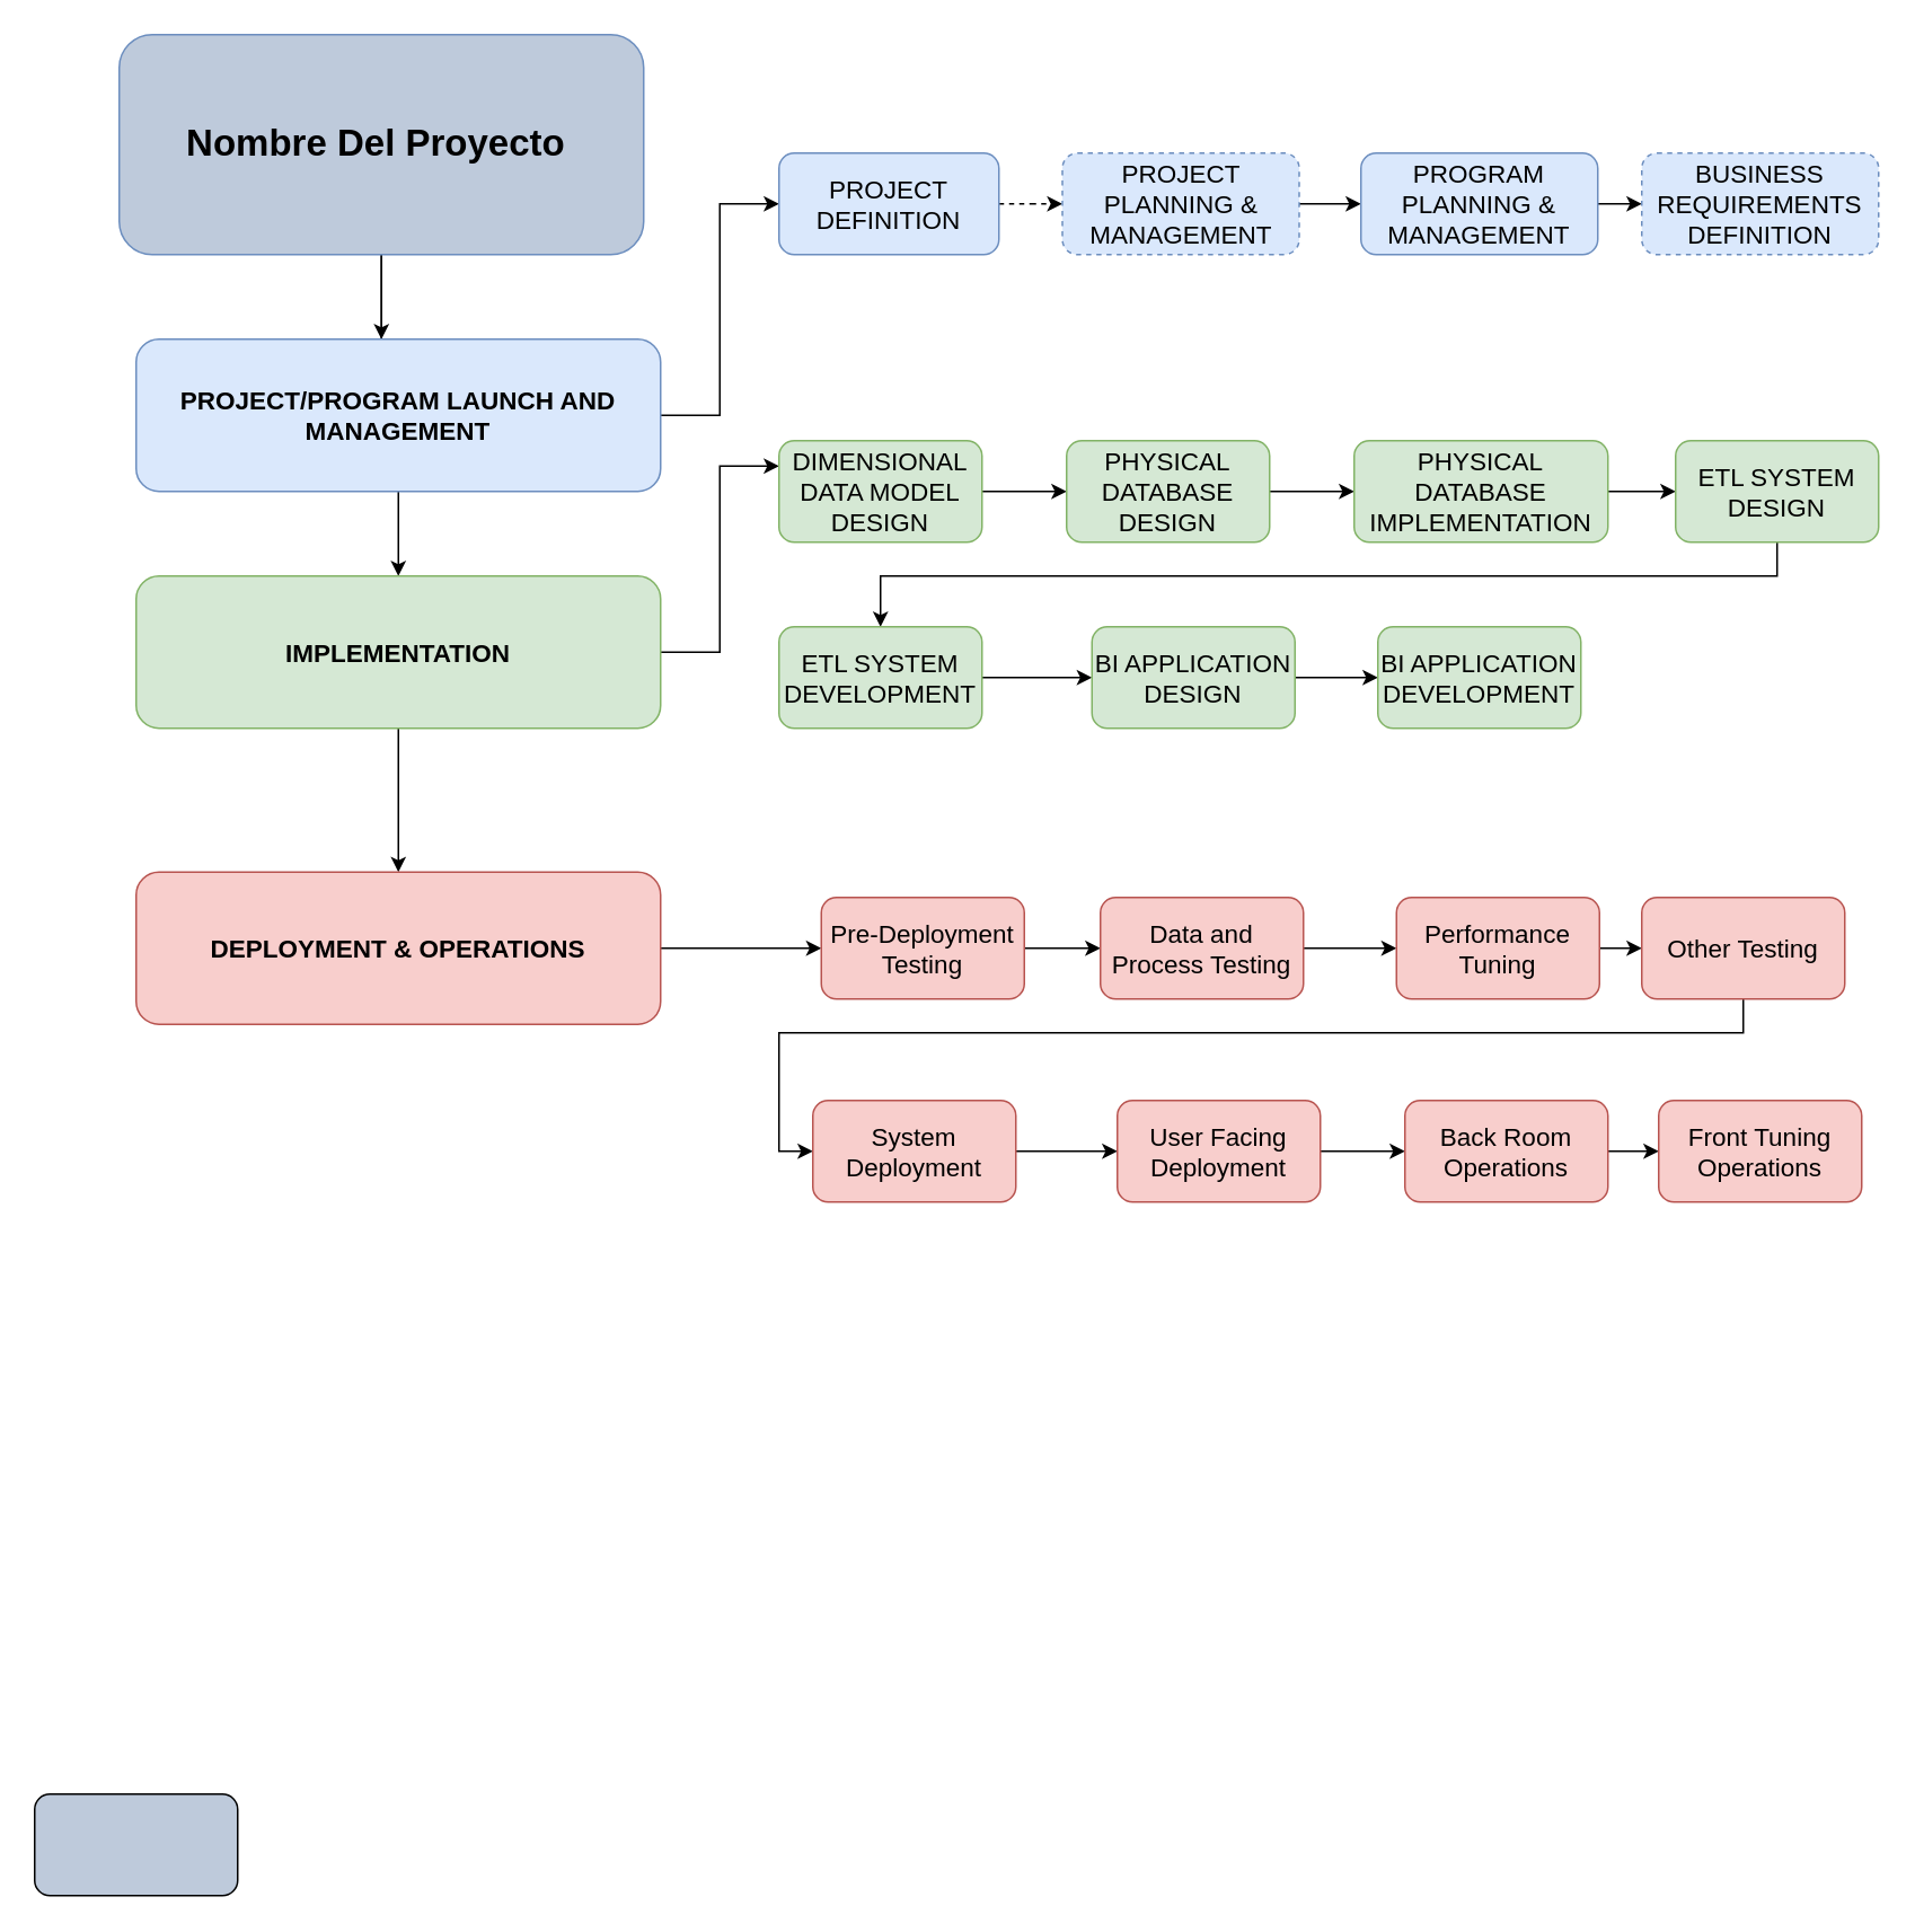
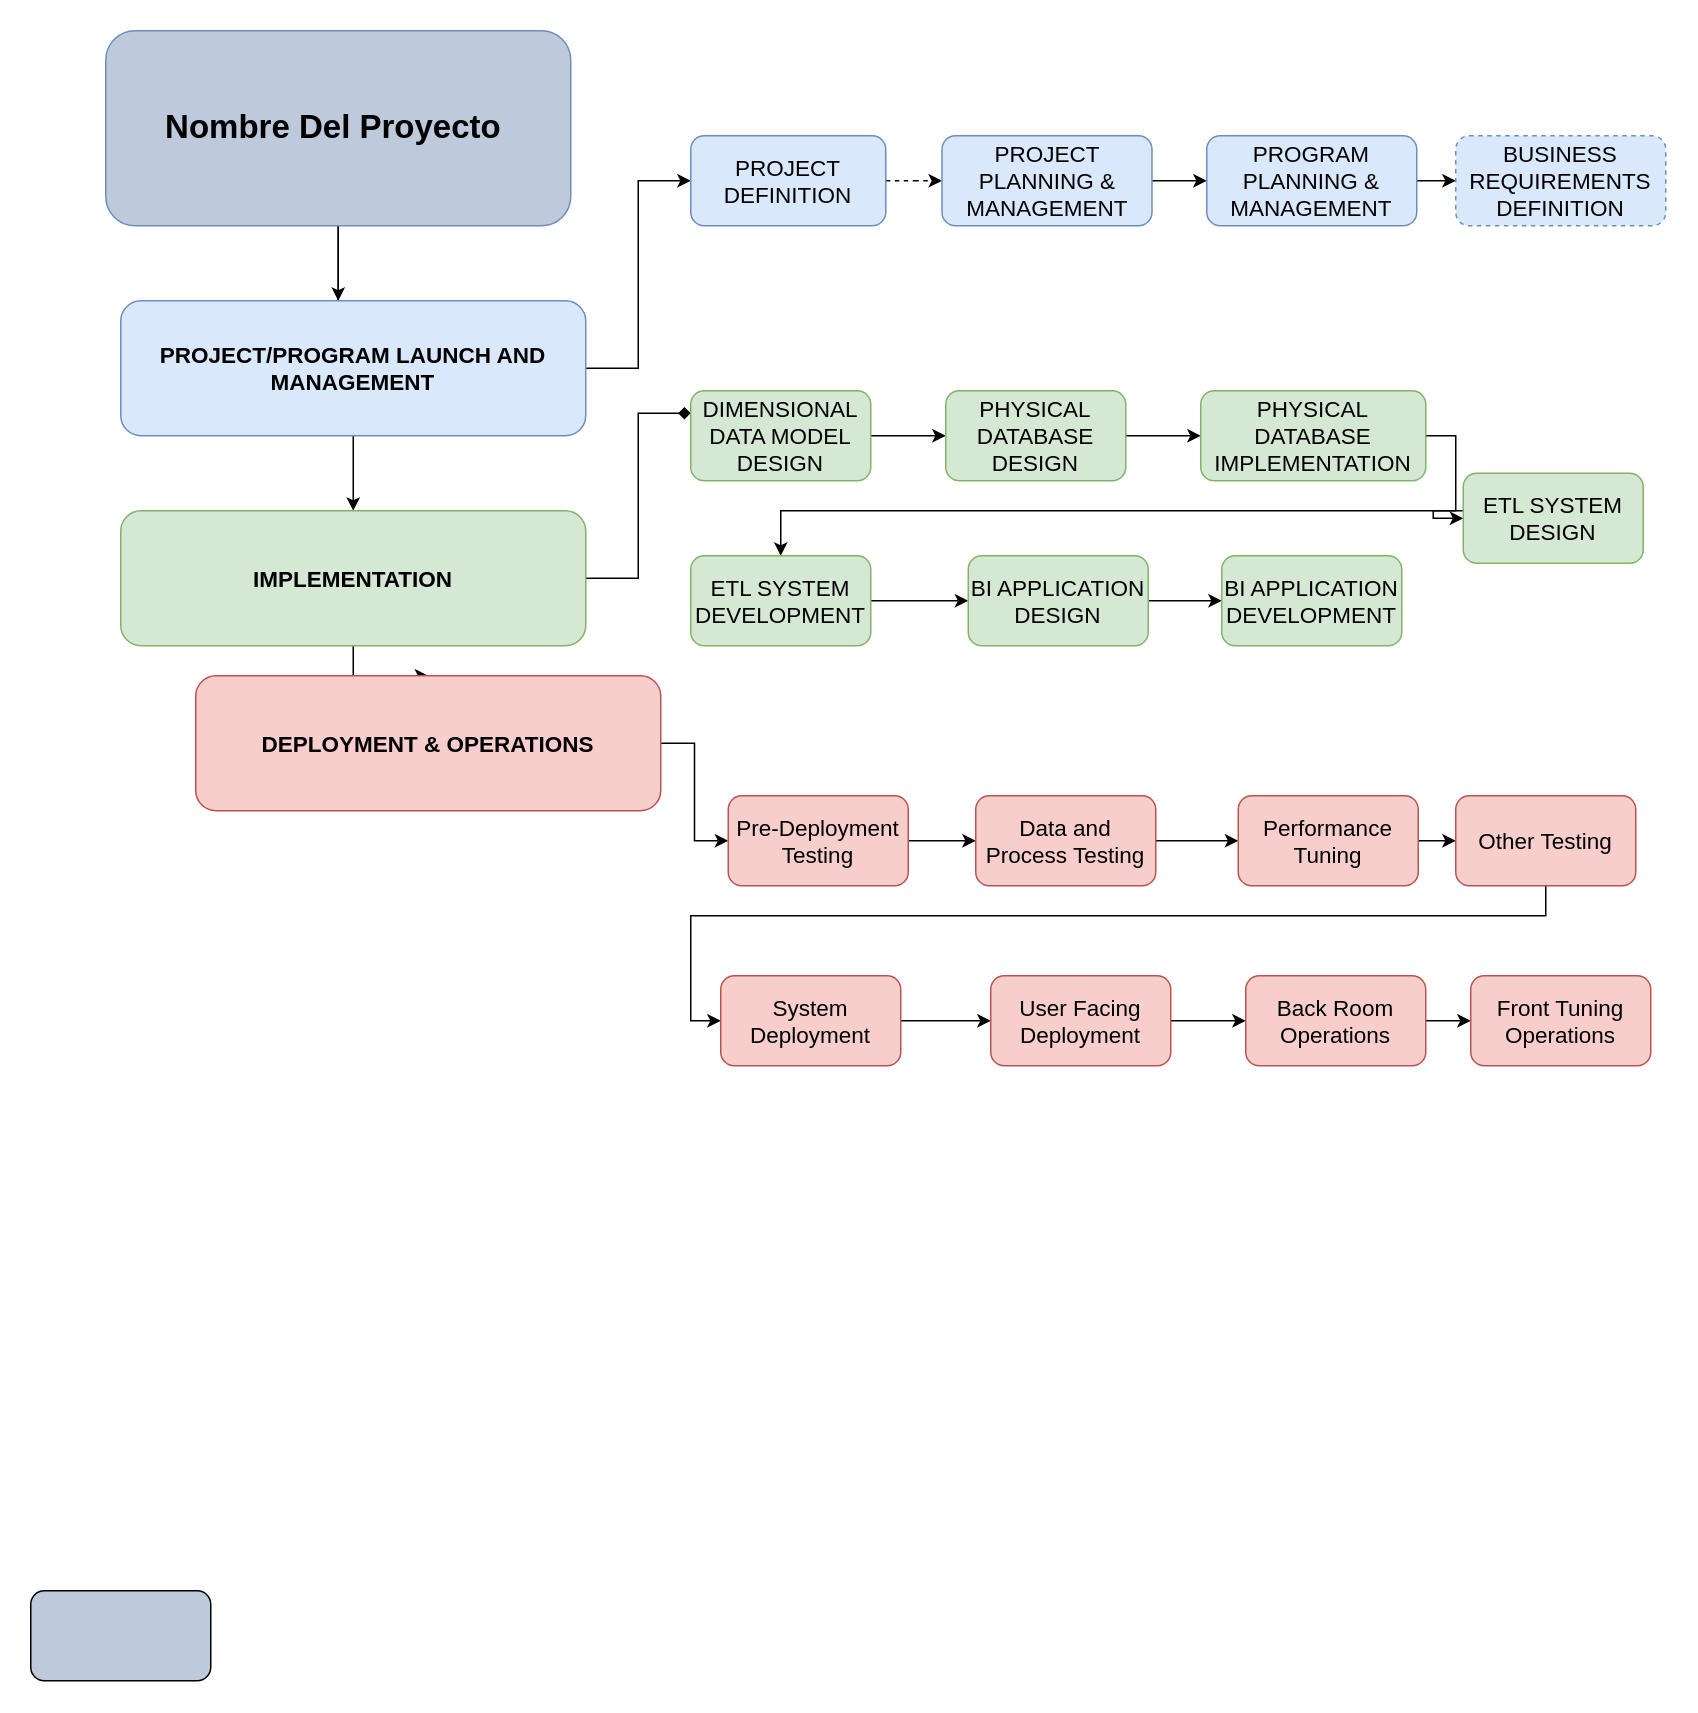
  <mxCell id="0" />
  <mxCell id="1" parent="0" />
  <mxCell id="2" parent="1" style="edgeStyle=orthogonalEdgeStyle;rounded=0;orthogonalLoop=1;jettySize=auto;html=1;" edge="1" target="6" source="4"><mxGeometry as="geometry" relative="1"><Array as="points"><mxPoint x="176" y="210" /><mxPoint x="180" y="210" /></Array></mxGeometry></mxCell>
  <mxCell id="3" parent="1" style="edgeStyle=orthogonalEdgeStyle;rounded=0;orthogonalLoop=1;jettySize=auto;html=1;fontSize=15;entryX=0.5;entryY=0;entryDx=0;entryDy=0;" edge="1" target="16" source="4"><mxGeometry as="geometry" relative="1"><mxPoint as="targetPoint" x="200" y="310" /></mxGeometry></mxCell>
  <mxCell id="4" value="&lt;font style=&quot;font-size: 22px&quot;&gt;&lt;b&gt;Nombre Del Proyecto&amp;nbsp;&lt;/b&gt;&lt;/font&gt;" parent="1" style="rounded=1;whiteSpace=wrap;html=1;fillColor=#BECADB;strokeColor=#6c8ebf;" vertex="1"><mxGeometry as="geometry" x="70" y="20" width="310" height="130" /></mxCell>
  <mxCell id="5" parent="1" style="edgeStyle=orthogonalEdgeStyle;rounded=0;orthogonalLoop=1;jettySize=auto;html=1;entryX=0;entryY=0.5;entryDx=0;entryDy=0;fontSize=15;" edge="1" target="8" source="6"><mxGeometry as="geometry" relative="1" /></mxCell>
  <mxCell id="6" value="PROJECT/PROGRAM LAUNCH AND MANAGEMENT" parent="1" style="rounded=1;whiteSpace=wrap;html=1;fontSize=15;fillColor=#dae8fc;strokeColor=#6c8ebf;fontStyle=1" vertex="1"><mxGeometry as="geometry" x="80" y="200" width="310" height="90" /></mxCell>
  <mxCell id="7" parent="1" style="edgeStyle=orthogonalEdgeStyle;rounded=0;orthogonalLoop=1;jettySize=auto;html=1;entryX=0;entryY=0.5;entryDx=0;entryDy=0;fontSize=15;dashed=1;" edge="1" target="10" source="8"><mxGeometry as="geometry" relative="1" /></mxCell>
  <mxCell id="8" value="PROJECT DEFINITION" parent="1" style="rounded=1;whiteSpace=wrap;html=1;fontSize=15;fillColor=#dae8fc;strokeColor=#6c8ebf;" vertex="1"><mxGeometry as="geometry" x="460" y="90" width="130" height="60" /></mxCell>
  <mxCell id="9" value="" parent="1" style="edgeStyle=orthogonalEdgeStyle;rounded=0;orthogonalLoop=1;jettySize=auto;html=1;" edge="1" target="12" source="10"><mxGeometry as="geometry" relative="1" /></mxCell>
- <mxCell id="10" value="PROJECT PLANNING &amp;amp; MANAGEMENT" parent="1" style="rounded=1;whiteSpace=wrap;html=1;fontSize=15;fillColor=#dae8fc;strokeColor=#6c8ebf;dashed=1;" vertex="1"><mxGeometry as="geometry" x="627.5" y="90" width="140" height="60" /></mxCell>
+ <mxCell id="10" value="PROJECT PLANNING &amp;amp; MANAGEMENT" parent="1" style="rounded=1;whiteSpace=wrap;html=1;fontSize=15;fillColor=#dae8fc;strokeColor=#6c8ebf;" vertex="1"><mxGeometry as="geometry" x="627.5" y="90" width="140" height="60" /></mxCell>
  <mxCell id="11" parent="1" style="edgeStyle=orthogonalEdgeStyle;rounded=0;orthogonalLoop=1;jettySize=auto;html=1;fontSize=15;" edge="1" target="13" source="12"><mxGeometry as="geometry" relative="1" /></mxCell>
  <mxCell id="12" value="PROGRAM PLANNING &amp;amp; MANAGEMENT" parent="1" style="rounded=1;whiteSpace=wrap;html=1;fontSize=15;fillColor=#dae8fc;strokeColor=#6c8ebf;" vertex="1"><mxGeometry as="geometry" x="804" y="90" width="140" height="60" /></mxCell>
  <mxCell id="13" value="BUSINESS REQUIREMENTS DEFINITION" parent="1" style="rounded=1;whiteSpace=wrap;html=1;fontSize=15;fillColor=#dae8fc;strokeColor=#6c8ebf;dashed=1;" vertex="1"><mxGeometry as="geometry" x="970" y="90" width="140" height="60" /></mxCell>
- <mxCell id="14" parent="1" style="edgeStyle=orthogonalEdgeStyle;rounded=0;orthogonalLoop=1;jettySize=auto;html=1;entryX=0;entryY=0.25;entryDx=0;entryDy=0;fontSize=15;" edge="1" target="20" source="16"><mxGeometry as="geometry" relative="1" /></mxCell>
+ <mxCell id="14" parent="1" style="edgeStyle=orthogonalEdgeStyle;rounded=0;orthogonalLoop=1;jettySize=auto;html=1;entryX=0;entryY=0.25;entryDx=0;entryDy=0;fontSize=15;endArrow=diamond;" edge="1" target="20" source="16"><mxGeometry as="geometry" relative="1" /></mxCell>
  <mxCell id="15" value="" parent="1" style="edgeStyle=orthogonalEdgeStyle;rounded=0;orthogonalLoop=1;jettySize=auto;html=1;" edge="1" target="18" source="16"><mxGeometry as="geometry" relative="1" /></mxCell>
  <mxCell id="16" value="IMPLEMENTATION" parent="1" style="rounded=1;whiteSpace=wrap;html=1;fontSize=15;fillColor=#d5e8d4;strokeColor=#82b366;fontStyle=1" vertex="1"><mxGeometry as="geometry" x="80" y="340" width="310" height="90" /></mxCell>
  <mxCell id="17" parent="1" style="edgeStyle=orthogonalEdgeStyle;rounded=0;orthogonalLoop=1;jettySize=auto;html=1;entryX=0;entryY=0.5;entryDx=0;entryDy=0;" edge="1" target="34" source="18"><mxGeometry as="geometry" relative="1" /></mxCell>
- <mxCell id="18" value="DEPLOYMENT &amp;amp; OPERATIONS" parent="1" style="rounded=1;whiteSpace=wrap;html=1;fontSize=15;fillColor=#f8cecc;strokeColor=#b85450;fontStyle=1" vertex="1"><mxGeometry as="geometry" x="80" y="515" width="310" height="90" /></mxCell>
+ <mxCell id="18" value="DEPLOYMENT &amp;amp; OPERATIONS" parent="1" style="rounded=1;whiteSpace=wrap;html=1;fontSize=15;fillColor=#f8cecc;strokeColor=#b85450;fontStyle=1" vertex="1"><mxGeometry x="130" y="450" as="geometry" width="310" height="90" /></mxCell>
  <mxCell id="19" parent="1" style="edgeStyle=orthogonalEdgeStyle;rounded=0;orthogonalLoop=1;jettySize=auto;html=1;fontSize=15;" edge="1" target="22" source="20"><mxGeometry as="geometry" relative="1" /></mxCell>
  <mxCell id="20" value="DIMENSIONAL DATA MODEL DESIGN" parent="1" style="rounded=1;whiteSpace=wrap;html=1;fillColor=#d5e8d4;fontSize=15;strokeColor=#82b366;" vertex="1"><mxGeometry as="geometry" x="460" y="260" width="120" height="60" /></mxCell>
  <mxCell id="21" parent="1" style="edgeStyle=orthogonalEdgeStyle;rounded=0;orthogonalLoop=1;jettySize=auto;html=1;entryX=0;entryY=0.5;entryDx=0;entryDy=0;fontSize=15;" edge="1" target="24" source="22"><mxGeometry as="geometry" relative="1" /></mxCell>
  <mxCell id="22" value="PHYSICAL DATABASE DESIGN" parent="1" style="rounded=1;whiteSpace=wrap;html=1;fillColor=#d5e8d4;fontSize=15;strokeColor=#82b366;" vertex="1"><mxGeometry as="geometry" x="630" y="260" width="120" height="60" /></mxCell>
  <mxCell id="23" value="" parent="1" style="edgeStyle=orthogonalEdgeStyle;rounded=0;orthogonalLoop=1;jettySize=auto;html=1;" edge="1" target="26" source="24"><mxGeometry as="geometry" relative="1" /></mxCell>
  <mxCell id="24" value="PHYSICAL DATABASE IMPLEMENTATION" parent="1" style="rounded=1;whiteSpace=wrap;html=1;fillColor=#d5e8d4;fontSize=15;strokeColor=#82b366;" vertex="1"><mxGeometry as="geometry" x="800" y="260" width="150" height="60" /></mxCell>
  <mxCell id="25" parent="1" style="edgeStyle=orthogonalEdgeStyle;rounded=0;orthogonalLoop=1;jettySize=auto;html=1;" edge="1" target="28" source="26"><mxGeometry as="geometry" relative="1"><Array as="points"><mxPoint x="1050" y="340" /><mxPoint x="520" y="340" /></Array></mxGeometry></mxCell>
- <mxCell id="26" value="ETL SYSTEM DESIGN" parent="1" style="rounded=1;whiteSpace=wrap;html=1;fillColor=#d5e8d4;fontSize=15;strokeColor=#82b366;" vertex="1"><mxGeometry as="geometry" x="990" y="260" width="120" height="60" /></mxCell>
+ <mxCell id="26" value="ETL SYSTEM DESIGN" parent="1" style="rounded=1;whiteSpace=wrap;html=1;fillColor=#d5e8d4;fontSize=15;strokeColor=#82b366;" vertex="1"><mxGeometry x="975" y="315" as="geometry" width="120" height="60" /></mxCell>
  <mxCell id="27" parent="1" style="edgeStyle=orthogonalEdgeStyle;rounded=0;orthogonalLoop=1;jettySize=auto;html=1;fontSize=15;" edge="1" target="30" source="28"><mxGeometry as="geometry" relative="1" /></mxCell>
  <mxCell id="28" value="ETL SYSTEM DEVELOPMENT" parent="1" style="rounded=1;whiteSpace=wrap;html=1;fillColor=#d5e8d4;fontSize=15;strokeColor=#82b366;" vertex="1"><mxGeometry as="geometry" x="460" y="370" width="120" height="60" /></mxCell>
  <mxCell id="29" parent="1" style="edgeStyle=orthogonalEdgeStyle;rounded=0;orthogonalLoop=1;jettySize=auto;html=1;entryX=0;entryY=0.5;entryDx=0;entryDy=0;" edge="1" target="31" source="30"><mxGeometry as="geometry" relative="1" /></mxCell>
  <mxCell id="30" value="BI APPLICATION DESIGN" parent="1" style="rounded=1;whiteSpace=wrap;html=1;fillColor=#d5e8d4;fontSize=15;strokeColor=#82b366;" vertex="1"><mxGeometry x="645" y="370" as="geometry" width="120" height="60" /></mxCell>
  <mxCell id="31" value="BI APPLICATION DEVELOPMENT" parent="1" style="rounded=1;whiteSpace=wrap;html=1;fillColor=#d5e8d4;fontSize=15;strokeColor=#82b366;" vertex="1"><mxGeometry as="geometry" x="814" y="370" width="120" height="60" /></mxCell>
  <mxCell id="32" value="" parent="1" style="rounded=1;whiteSpace=wrap;html=1;fillColor=#BECADB;fontSize=15;" vertex="1"><mxGeometry as="geometry" x="20" y="1060" width="120" height="60" /></mxCell>
  <mxCell id="33" value="" parent="1" style="edgeStyle=orthogonalEdgeStyle;rounded=0;orthogonalLoop=1;jettySize=auto;html=1;" edge="1" target="36" source="34"><mxGeometry as="geometry" relative="1" /></mxCell>
  <mxCell id="34" value="Pre-Deployment Testing" parent="1" style="rounded=1;whiteSpace=wrap;html=1;fillColor=#f8cecc;fontSize=15;strokeColor=#b85450;" vertex="1"><mxGeometry as="geometry" x="485" y="530" width="120" height="60" /></mxCell>
  <mxCell id="35" value="" parent="1" style="edgeStyle=orthogonalEdgeStyle;rounded=0;orthogonalLoop=1;jettySize=auto;html=1;" edge="1" target="38" source="36"><mxGeometry as="geometry" relative="1" /></mxCell>
  <mxCell id="36" value="Data and Process Testing" parent="1" style="rounded=1;whiteSpace=wrap;html=1;fillColor=#f8cecc;fontSize=15;strokeColor=#b85450;" vertex="1"><mxGeometry as="geometry" x="650" y="530" width="120" height="60" /></mxCell>
  <mxCell id="37" parent="1" style="edgeStyle=orthogonalEdgeStyle;rounded=0;orthogonalLoop=1;jettySize=auto;html=1;entryX=0;entryY=0.5;entryDx=0;entryDy=0;" edge="1" target="40" source="38"><mxGeometry as="geometry" relative="1" /></mxCell>
  <mxCell id="38" value="Performance Tuning" parent="1" style="rounded=1;whiteSpace=wrap;html=1;fillColor=#f8cecc;fontSize=15;strokeColor=#b85450;" vertex="1"><mxGeometry as="geometry" x="825" y="530" width="120" height="60" /></mxCell>
  <mxCell id="39" parent="1" style="edgeStyle=orthogonalEdgeStyle;rounded=0;orthogonalLoop=1;jettySize=auto;html=1;entryX=0;entryY=0.5;entryDx=0;entryDy=0;" edge="1" target="42" source="40"><mxGeometry as="geometry" relative="1"><Array as="points"><mxPoint x="1030" y="610" /><mxPoint x="460" y="610" /><mxPoint x="460" y="680" /></Array></mxGeometry></mxCell>
  <mxCell id="40" value="Other Testing" parent="1" style="rounded=1;whiteSpace=wrap;html=1;fillColor=#f8cecc;fontSize=15;strokeColor=#b85450;" vertex="1"><mxGeometry as="geometry" x="970" y="530" width="120" height="60" /></mxCell>
  <mxCell id="41" value="" parent="1" style="edgeStyle=orthogonalEdgeStyle;rounded=0;orthogonalLoop=1;jettySize=auto;html=1;" edge="1" target="44" source="42"><mxGeometry as="geometry" relative="1" /></mxCell>
  <mxCell id="42" value="System Deployment" parent="1" style="rounded=1;whiteSpace=wrap;html=1;fillColor=#f8cecc;fontSize=15;strokeColor=#b85450;" vertex="1"><mxGeometry as="geometry" x="480" y="650" width="120" height="60" /></mxCell>
  <mxCell id="43" value="" parent="1" style="edgeStyle=orthogonalEdgeStyle;rounded=0;orthogonalLoop=1;jettySize=auto;html=1;" edge="1" target="46" source="44"><mxGeometry as="geometry" relative="1" /></mxCell>
  <mxCell id="44" value="User Facing Deployment" parent="1" style="rounded=1;whiteSpace=wrap;html=1;fillColor=#f8cecc;fontSize=15;strokeColor=#b85450;" vertex="1"><mxGeometry as="geometry" x="660" y="650" width="120" height="60" /></mxCell>
  <mxCell id="45" value="" parent="1" style="edgeStyle=orthogonalEdgeStyle;rounded=0;orthogonalLoop=1;jettySize=auto;html=1;" edge="1" target="47" source="46"><mxGeometry as="geometry" relative="1" /></mxCell>
  <mxCell id="46" value="Back Room Operations" parent="1" style="rounded=1;whiteSpace=wrap;html=1;fillColor=#f8cecc;fontSize=15;strokeColor=#b85450;" vertex="1"><mxGeometry as="geometry" x="830" y="650" width="120" height="60" /></mxCell>
  <mxCell id="47" value="Front Tuning Operations" parent="1" style="rounded=1;whiteSpace=wrap;html=1;fillColor=#f8cecc;fontSize=15;strokeColor=#b85450;" vertex="1"><mxGeometry as="geometry" x="980" y="650" width="120" height="60" /></mxCell>
